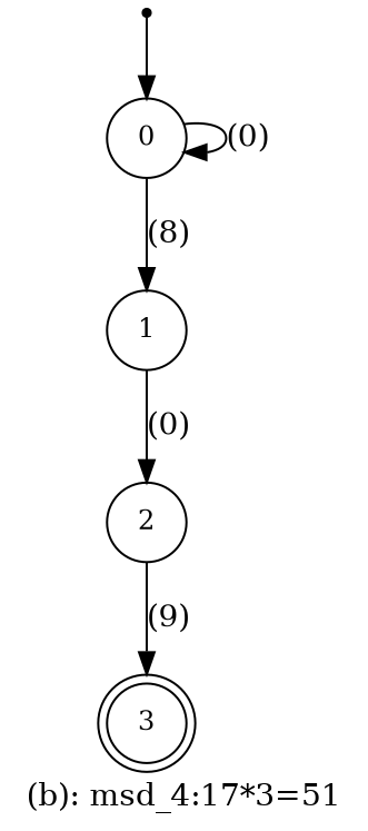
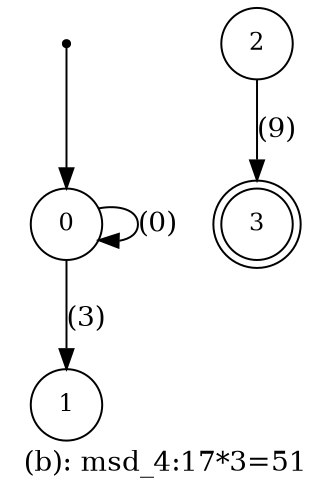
  digraph {
    label="(b): msd_4:17*3=51"
    rankdir=TB
    node [fontsize=12 shape=circle]
    n1 [label=0]
    n2 [label=1]
    n3 [label=2]
    n4 [label=3 shape=doublecircle]
    n5 [label=3 shape=point]
    n1 -> n1 [label="(0)"]
-   n1 -> n2 [label="(8)"]
-   n2 -> n3 [label="(0)"]
+   n1 -> n2 [label="(3)"]
    n3 -> n4 [label="(9)"]
    n5 -> n1
  }
